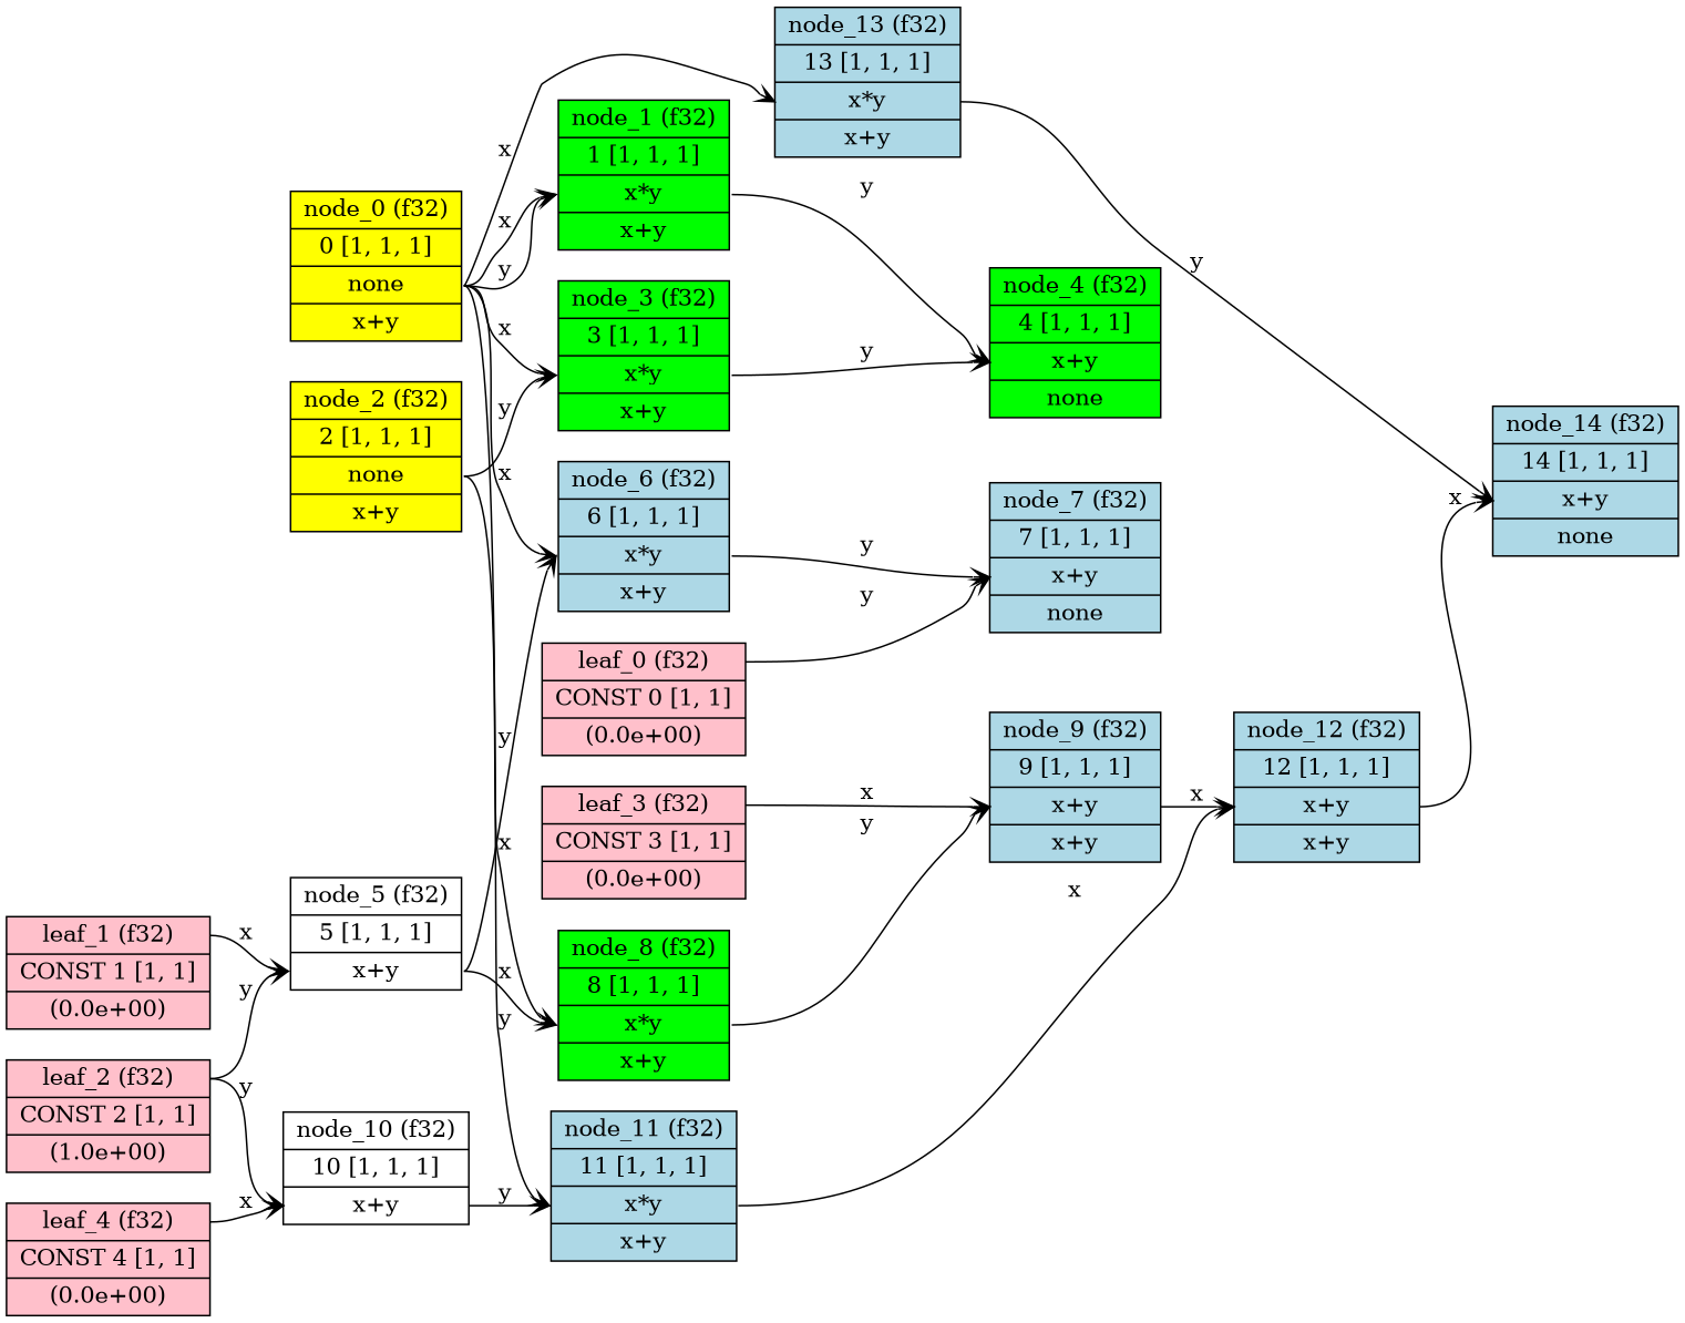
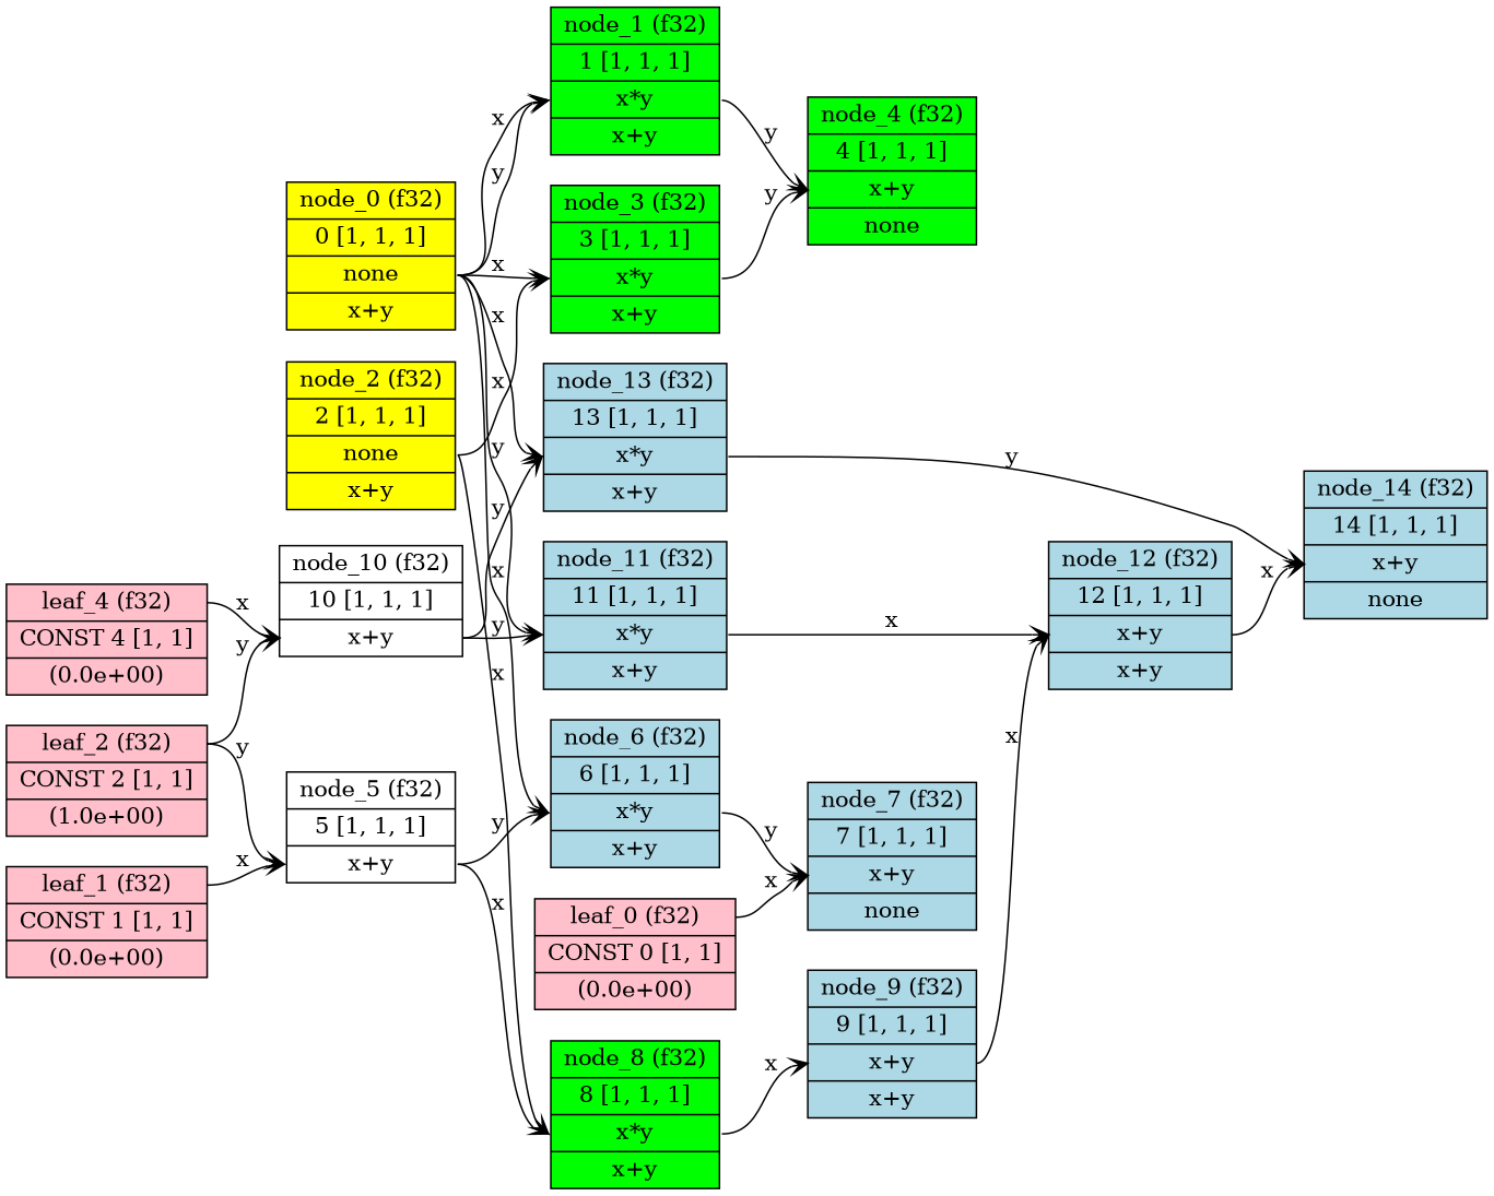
  digraph {
    newrank=true
    rankdir=LR
    node [fillcolor=lightblue shape=record style=filled]
    edge [arrowhead=vee headport=x style=solid tailport=x]
    n1 [fillcolor=yellow label="node_0 (f32)|0 [1, 1, 1] | <x>none | <g>x+y"]
    n2 [fillcolor=green label="node_1 (f32)|1 [1, 1, 1] | <x>x*y | <g>x+y"]
    n3 [fillcolor=green label="node_3 (f32)|3 [1, 1, 1] | <x>x*y | <g>x+y"]
    n4 [label="node_6 (f32)|6 [1, 1, 1] | <x>x*y | <g>x+y"]
    n5 [label="node_11 (f32)|11 [1, 1, 1] | <x>x*y | <g>x+y"]
    n6 [label="node_13 (f32)|13 [1, 1, 1] | <x>x*y | <g>x+y"]
    n7 [fillcolor=green label="node_4 (f32)|4 [1, 1, 1] | <x>x+y | <g>none"]
    n8 [label="node_7 (f32)|7 [1, 1, 1] | <x>x+y | <g>none"]
    n9 [label="node_12 (f32)|12 [1, 1, 1] | <x>x+y | <g>x+y"]
    n10 [label="node_14 (f32)|14 [1, 1, 1] | <x>x+y | <g>none"]
    n11 [fillcolor=yellow label="node_2 (f32)|2 [1, 1, 1] | <x>none | <g>x+y"]
    n12 [fillcolor=green label="node_8 (f32)|8 [1, 1, 1] | <x>x*y | <g>x+y"]
    n13 [label="node_9 (f32)|9 [1, 1, 1] | <x>x+y | <g>x+y"]
    n14 [fillcolor=white label="node_5 (f32)|5 [1, 1, 1] | <x>x+y"]
    n15 [fillcolor=white label="node_10 (f32)|10 [1, 1, 1] | <x>x+y"]
    n16 [fillcolor=pink label="<x>leaf_0 (f32)|CONST 0 [1, 1] | (0.0e+00)"]
    n17 [fillcolor=pink label="<x>leaf_1 (f32)|CONST 1 [1, 1] | (0.0e+00)"]
    n18 [fillcolor=pink label="<x>leaf_2 (f32)|CONST 2 [1, 1] | (1.0e+00)"]
-   n19 [fillcolor=pink label="<x>leaf_3 (f32)|CONST 3 [1, 1] | (0.0e+00)"]
    n20 [fillcolor=pink label="<x>leaf_4 (f32)|CONST 4 [1, 1] | (0.0e+00)"]
    n1 -> n2 [label=x]
    n1 -> n2 [label=y]
    n1 -> n3 [label=x]
    n1 -> n4 [label=x]
    n1 -> n5 [label=y]
    n1 -> n6 [label=x]
    n2 -> n7 [label=y]
    n3 -> n7 [label=y]
    n4 -> n8 [label=y]
    n5 -> n9 [label=x]
    n6 -> n10 [label=y]
    n9 -> n10 [label=x]
-   n11 -> n3 [label=y]
+   n11 -> n3 [label=x]
    n11 -> n12 [label=x]
-   n12 -> n13 [label=y]
+   n12 -> n13 [label=x]
    n13 -> n9 [label=x]
    n14 -> n4 [label=y]
    n14 -> n12 [label=x]
    n15 -> n5 [label=y]
-   n16 -> n8 [label=y]
+   n15 -> n6 [label=y]
+   n16 -> n8 [label=x]
    n17 -> n14 [label=x]
    n18 -> n14 [label=y]
    n18 -> n15 [label=y]
-   n19 -> n13 [label=x]
    n20 -> n15 [label=x]
  }
